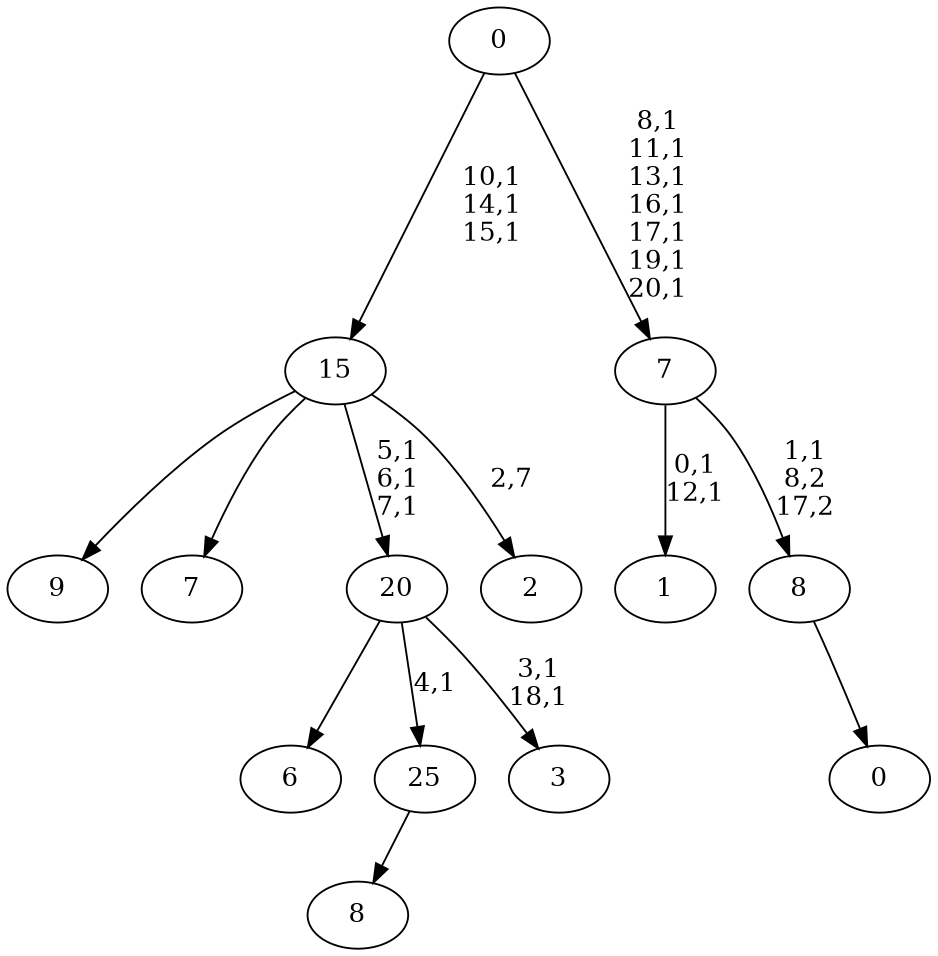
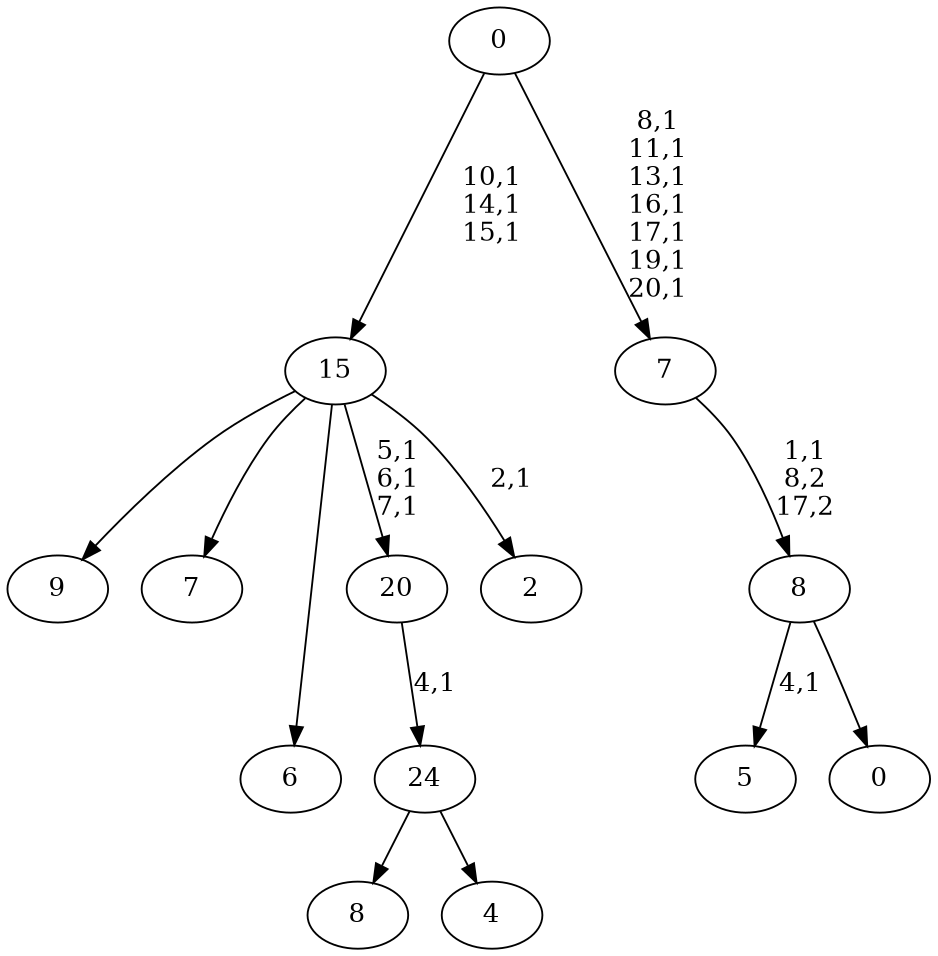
  digraph {
    n1 [label=9]
    n2 [label=8]
    n3 [label=7]
    n4 [label=6]
-   24 [label=25]
-   n8 [label=3]
+   n5 [label=5]
+   n6 [label=4]
+   24
    20
    n10 [label=2]
    15
-   n12 [label=1]
    n13 [label=0]
    8
    7
    0
    24 -> n2
+   24 -> n6
    20 -> 24 [label="4,1"]
-   20 -> n8 [label="3,1\n18,1"]
    15 -> n1
    15 -> n3
-   20 -> n4
+   15 -> n4
    15 -> 20 [label="5,1\n6,1\n7,1"]
-   15 -> n10 [label="2,7"]
+   15 -> n10 [label="2,1"]
+   8 -> n5 [label="4,1"]
    8 -> n13
-   7 -> n12 [label="0,1\n12,1"]
    7 -> 8 [label="1,1\n8,2\n17,2"]
    0 -> 15 [label="10,1\n14,1\n15,1"]
    0 -> 7 [label="8,1\n11,1\n13,1\n16,1\n17,1\n19,1\n20,1"]
  }
